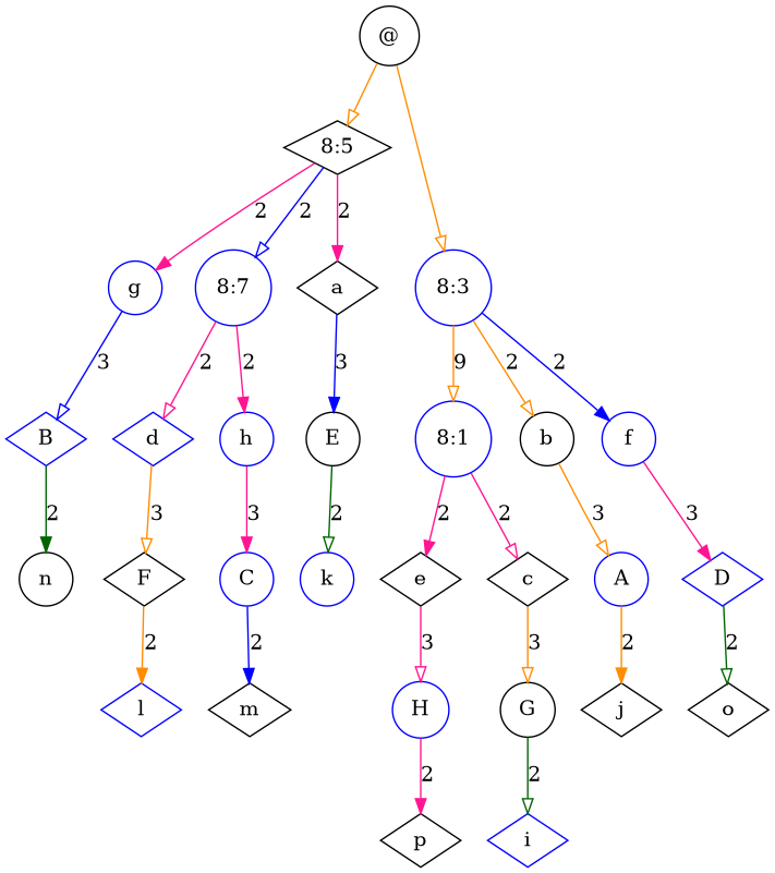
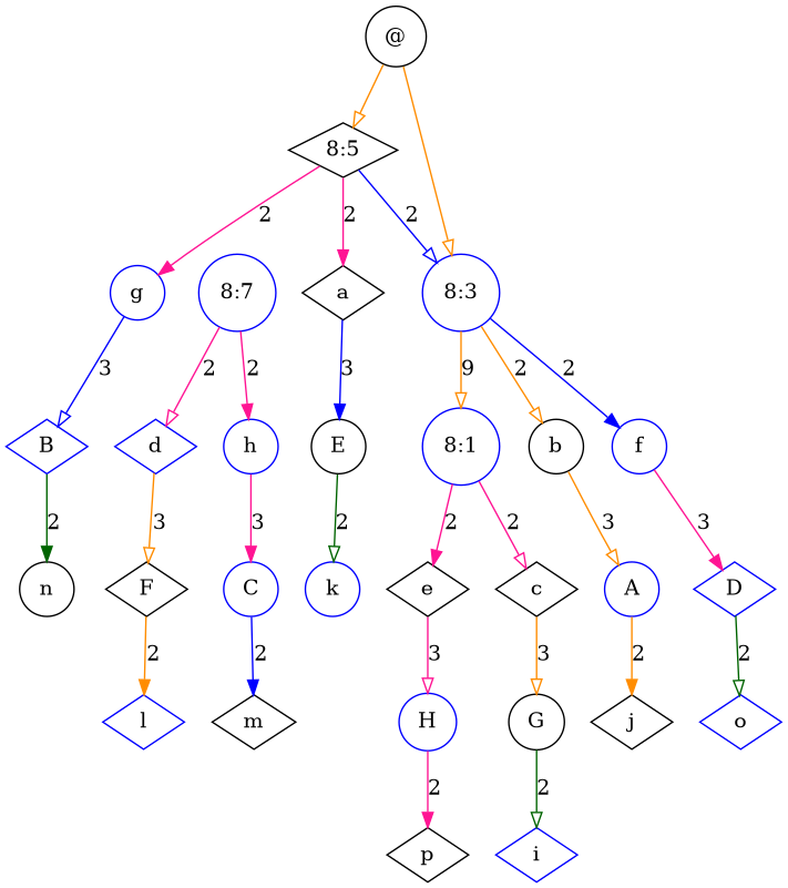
  digraph {
    node [color=blue shape=circle]
    edge [arrowhead=onormal color=deeppink]
    "@" [color=black]
    "8:5" [color=black shape=diamond]
    "8:3"
    g
    "8:7"
    a [color=black shape=diamond]
    f
    "8:1"
    b [color=black]
    B [shape=diamond]
    d [shape=diamond]
    h
    E [color=black]
    n [color=black]
    F [color=black shape=diamond]
    C
    l [shape=diamond]
    m [color=black shape=diamond]
    k
    D [shape=diamond]
    c [color=black shape=diamond]
    e [color=black shape=diamond]
    A
-   o [color=black shape=diamond]
+   o [shape=diamond]
    G [color=black]
    H
    i [shape=diamond]
    p [color=black shape=diamond]
    j [color=black shape=diamond]
    "@" -> "8:5" [color=darkorange]
    "@" -> "8:3" [color=darkorange]
    "8:5" -> g [arrowhead=normal label=2]
-   "8:5" -> "8:7" [color=blue label=2]
+   "8:5" -> "8:3" [color=blue label=2]
    "8:5" -> a [arrowhead=normal label=2]
    "8:3" -> f [arrowhead=normal color=blue label=2]
    "8:3" -> "8:1" [color=darkorange label=9]
    "8:3" -> b [color=darkorange label=2]
    g -> B [color=blue label=3]
    "8:7" -> d [label=2]
    "8:7" -> h [arrowhead=normal label=2]
    a -> E [arrowhead=normal color=blue label=3]
    f -> D [arrowhead=normal label=3]
    "8:1" -> c [label=2]
    "8:1" -> e [arrowhead=normal label=2]
    b -> A [color=darkorange label=3]
    B -> n [arrowhead=normal color=darkgreen label=2]
    d -> F [color=darkorange label=3]
    h -> C [arrowhead=normal label=3]
    E -> k [color=darkgreen label=2]
    F -> l [arrowhead=normal color=darkorange label=2]
    C -> m [arrowhead=normal color=blue label=2]
    D -> o [color=darkgreen label=2]
    c -> G [color=darkorange label=3]
    e -> H [label=3]
    A -> j [arrowhead=normal color=darkorange label=2]
    G -> i [color=darkgreen label=2]
    H -> p [arrowhead=normal label=2]
  }
